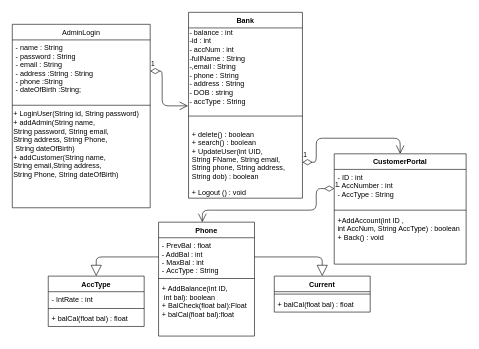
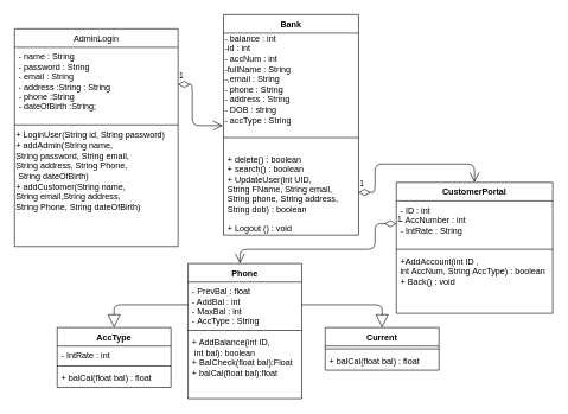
  <mxCell id="0" />
  <mxCell id="1" parent="0" />
  <mxCell id="2" value="1" style="endArrow=open;html=1;endSize=12;startArrow=diamondThin;startSize=14;startFill=0;edgeStyle=orthogonalEdgeStyle;align=left;verticalAlign=bottom;exitX=1;exitY=0.5;exitDx=0;exitDy=0;entryX=0.5;entryY=0;entryDx=0;entryDy=0;" parent="1" source="10" target="22" edge="1"><mxGeometry x="-1" y="3" relative="1" as="geometry"><mxPoint x="447" y="228" as="sourcePoint" /><mxPoint x="447" y="250" as="targetPoint" /><Array as="points"><mxPoint x="527" y="270" /><mxPoint x="527" y="230" /><mxPoint x="667" y="230" /></Array></mxGeometry></mxCell>
  <mxCell id="3" value="1" style="endArrow=open;html=1;endSize=12;startArrow=diamondThin;startSize=14;startFill=0;edgeStyle=orthogonalEdgeStyle;align=left;verticalAlign=bottom;exitX=0;exitY=0.5;exitDx=0;exitDy=0;entryX=0.5;entryY=0;entryDx=0;entryDy=0;" parent="1" source="23" edge="1"><mxGeometry x="-1" y="3" relative="1" as="geometry"><mxPoint x="337" y="230" as="sourcePoint" /><mxPoint x="337" y="370" as="targetPoint" /><Array as="points"><mxPoint x="527" y="314" /><mxPoint x="527" y="350" /><mxPoint x="337" y="350" /></Array></mxGeometry></mxCell>
  <mxCell id="4" value="" style="endArrow=block;endSize=16;endFill=0;html=1;exitX=0;exitY=0.5;exitDx=0;exitDy=0;entryX=0.5;entryY=0;entryDx=0;entryDy=0;" parent="1" source="12" target="18" edge="1"><mxGeometry x="-0.125" y="-70" width="160" relative="1" as="geometry"><mxPoint x="340" y="430" as="sourcePoint" /><mxPoint x="500" y="430" as="targetPoint" /><mxPoint x="-1" as="offset" /><Array as="points"><mxPoint x="160" y="428" /></Array></mxGeometry></mxCell>
  <mxCell id="5" value="" style="endArrow=block;endSize=16;endFill=0;html=1;entryX=0.5;entryY=0;entryDx=0;entryDy=0;exitX=1;exitY=0.5;exitDx=0;exitDy=0;" parent="1" source="12" target="15" edge="1"><mxGeometry x="-0.125" y="-70" width="160" relative="1" as="geometry"><mxPoint x="347" y="410" as="sourcePoint" /><mxPoint x="507" y="410" as="targetPoint" /><mxPoint x="-1" as="offset" /><Array as="points"><mxPoint x="537" y="428" /></Array></mxGeometry></mxCell>
  <mxCell id="6" value="1" style="endArrow=open;html=1;endSize=12;startArrow=diamondThin;startSize=14;startFill=0;edgeStyle=orthogonalEdgeStyle;align=left;verticalAlign=bottom;exitX=1;exitY=0.5;exitDx=0;exitDy=0;entryX=-0.005;entryY=1;entryDx=0;entryDy=0;entryPerimeter=0;" parent="1" source="27" target="8" edge="1"><mxGeometry x="-1" y="3" relative="1" as="geometry"><mxPoint x="300" y="-10" as="sourcePoint" /><mxPoint x="440" y="-10" as="targetPoint" /><Array as="points"><mxPoint x="270" y="118" /><mxPoint x="270" y="176" /></Array></mxGeometry></mxCell>
  <mxCell id="7" value="Bank" style="swimlane;fontStyle=1;align=center;verticalAlign=top;childLayout=stackLayout;horizontal=1;startSize=26;horizontalStack=0;resizeParent=1;resizeParentMax=0;resizeLast=0;collapsible=1;marginBottom=0;" parent="1" vertex="1"><mxGeometry x="314" y="20" width="190" height="310" as="geometry" /></mxCell>
  <mxCell id="8" value="- balance : int&lt;br&gt;-id : int&lt;br&gt;- accNum : int&lt;br&gt;-fullName : String&lt;br&gt;-,email : String&lt;br&gt;- phone : String&lt;br&gt;- address : String&lt;br&gt;- DOB : string &lt;br&gt;- accType : String" style="text;html=1;align=left;verticalAlign=middle;resizable=0;points=[];autosize=1;" parent="7" vertex="1"><mxGeometry y="26" width="190" height="130" as="geometry" /></mxCell>
  <mxCell id="9" value="" style="line;strokeWidth=1;fillColor=none;align=left;verticalAlign=middle;spacingTop=-1;spacingLeft=3;spacingRight=3;rotatable=0;labelPosition=right;points=[];portConstraint=eastwest;" parent="7" vertex="1"><mxGeometry y="156" width="190" height="34" as="geometry" /></mxCell>
  <mxCell id="10" value="+ delete() : boolean&#10;+ search() : boolean&#10;+ UpdateUser(int UID, &#10;String FName, String email, &#10;String phone, String address,&#10;String dob) : boolean&#10;&#10;+ Logout () : void" style="text;strokeColor=none;fillColor=none;align=left;verticalAlign=top;spacingLeft=4;spacingRight=4;overflow=hidden;rotatable=0;points=[[0,0.5],[1,0.5]];portConstraint=eastwest;" parent="7" vertex="1"><mxGeometry y="190" width="190" height="120" as="geometry" /></mxCell>
  <mxCell id="11" value="Phone" style="swimlane;fontStyle=1;align=center;verticalAlign=top;childLayout=stackLayout;horizontal=1;startSize=26;horizontalStack=0;resizeParent=1;resizeParentMax=0;resizeLast=0;collapsible=1;marginBottom=0;" parent="1" vertex="1"><mxGeometry x="264" y="370" width="160" height="190" as="geometry" /></mxCell>
  <mxCell id="12" value="- PrevBal : float&#10;- AddBal : int&#10;- MaxBal : int&#10;- AccType : String" style="text;strokeColor=none;fillColor=none;align=left;verticalAlign=top;spacingLeft=4;spacingRight=4;overflow=hidden;rotatable=0;points=[[0,0.5],[1,0.5]];portConstraint=eastwest;" parent="11" vertex="1"><mxGeometry y="26" width="160" height="64" as="geometry" /></mxCell>
  <mxCell id="13" value="" style="line;strokeWidth=1;fillColor=none;align=left;verticalAlign=middle;spacingTop=-1;spacingLeft=3;spacingRight=3;rotatable=0;labelPosition=right;points=[];portConstraint=eastwest;" parent="11" vertex="1"><mxGeometry y="90" width="160" height="8" as="geometry" /></mxCell>
  <mxCell id="14" value="+ AddBalance(int ID,&#10; int bal): boolean&#10;+ BalCheck(float bal):Float&#10;+ balCal(float bal):float &#10;" style="text;strokeColor=none;fillColor=none;align=left;verticalAlign=top;spacingLeft=4;spacingRight=4;overflow=hidden;rotatable=0;points=[[0,0.5],[1,0.5]];portConstraint=eastwest;" parent="11" vertex="1"><mxGeometry y="98" width="160" height="92" as="geometry" /></mxCell>
  <mxCell id="15" value="Current" style="swimlane;fontStyle=1;align=center;verticalAlign=top;childLayout=stackLayout;horizontal=1;startSize=26;horizontalStack=0;resizeParent=1;resizeParentMax=0;resizeLast=0;collapsible=1;marginBottom=0;" parent="1" vertex="1"><mxGeometry x="457" y="460" width="160" height="60" as="geometry" /></mxCell>
  <mxCell id="16" value="" style="line;strokeWidth=1;fillColor=none;align=left;verticalAlign=middle;spacingTop=-1;spacingLeft=3;spacingRight=3;rotatable=0;labelPosition=right;points=[];portConstraint=eastwest;" parent="15" vertex="1"><mxGeometry y="26" width="160" height="8" as="geometry" /></mxCell>
  <mxCell id="17" value="+ balCal(float bal) : float" style="text;strokeColor=none;fillColor=none;align=left;verticalAlign=top;spacingLeft=4;spacingRight=4;overflow=hidden;rotatable=0;points=[[0,0.5],[1,0.5]];portConstraint=eastwest;" parent="15" vertex="1"><mxGeometry y="34" width="160" height="26" as="geometry" /></mxCell>
  <mxCell id="18" value="AccType" style="swimlane;fontStyle=1;align=center;verticalAlign=top;childLayout=stackLayout;horizontal=1;startSize=26;horizontalStack=0;resizeParent=1;resizeParentMax=0;resizeLast=0;collapsible=1;marginBottom=0;" parent="1" vertex="1"><mxGeometry x="80" y="460" width="160" height="84" as="geometry" /></mxCell>
  <mxCell id="19" value="- IntRate : int" style="text;strokeColor=none;fillColor=none;align=left;verticalAlign=top;spacingLeft=4;spacingRight=4;overflow=hidden;rotatable=0;points=[[0,0.5],[1,0.5]];portConstraint=eastwest;" parent="18" vertex="1"><mxGeometry y="26" width="160" height="24" as="geometry" /></mxCell>
  <mxCell id="20" value="" style="line;strokeWidth=1;fillColor=none;align=left;verticalAlign=middle;spacingTop=-1;spacingLeft=3;spacingRight=3;rotatable=0;labelPosition=right;points=[];portConstraint=eastwest;" parent="18" vertex="1"><mxGeometry y="50" width="160" height="8" as="geometry" /></mxCell>
  <mxCell id="21" value="+ balCal(float bal) : float" style="text;strokeColor=none;fillColor=none;align=left;verticalAlign=top;spacingLeft=4;spacingRight=4;overflow=hidden;rotatable=0;points=[[0,0.5],[1,0.5]];portConstraint=eastwest;" parent="18" vertex="1"><mxGeometry y="58" width="160" height="26" as="geometry" /></mxCell>
  <mxCell id="22" value="CustomerPortal" style="swimlane;fontStyle=1;align=center;verticalAlign=top;childLayout=stackLayout;horizontal=1;startSize=26;horizontalStack=0;resizeParent=1;resizeParentMax=0;resizeLast=0;collapsible=1;marginBottom=0;" parent="1" vertex="1"><mxGeometry x="557" y="256" width="220" height="184" as="geometry" /></mxCell>
- <mxCell id="23" value="- ID : int&#10;- AccNumber : int&#10;- AccType : String&#10;" style="text;strokeColor=none;fillColor=none;align=left;verticalAlign=top;spacingLeft=4;spacingRight=4;overflow=hidden;rotatable=0;points=[[0,0.5],[1,0.5]];portConstraint=eastwest;" parent="22" vertex="1"><mxGeometry y="26" width="220" height="64" as="geometry" /></mxCell>
+ <mxCell id="23" value="- ID : int&#10;- AccNumber : int&#10;- IntRate : String&#10;" style="text;strokeColor=none;fillColor=none;align=left;verticalAlign=top;spacingLeft=4;spacingRight=4;overflow=hidden;rotatable=0;points=[[0,0.5],[1,0.5]];portConstraint=eastwest;" parent="22" vertex="1"><mxGeometry y="26" width="220" height="64" as="geometry" /></mxCell>
  <mxCell id="24" value="" style="line;strokeWidth=1;fillColor=none;align=left;verticalAlign=middle;spacingTop=-1;spacingLeft=3;spacingRight=3;rotatable=0;labelPosition=right;points=[];portConstraint=eastwest;" parent="22" vertex="1"><mxGeometry y="90" width="220" height="8" as="geometry" /></mxCell>
  <mxCell id="25" value="+AddAccount(int ID ,&#10;int AccNum, String AccType) : boolean&#10;+ Back() : void" style="text;strokeColor=none;fillColor=none;align=left;verticalAlign=top;spacingLeft=4;spacingRight=4;overflow=hidden;rotatable=0;points=[[0,0.5],[1,0.5]];portConstraint=eastwest;" parent="22" vertex="1"><mxGeometry y="98" width="220" height="86" as="geometry" /></mxCell>
  <mxCell id="26" value="AdminLogin" style="swimlane;fontStyle=0;align=center;verticalAlign=top;childLayout=stackLayout;horizontal=1;startSize=26;horizontalStack=0;resizeParent=1;resizeLast=0;collapsible=1;marginBottom=0;rounded=0;shadow=0;strokeWidth=1;" parent="1" vertex="1"><mxGeometry x="20" y="40" width="230" height="306" as="geometry"><mxRectangle x="340" y="380" width="170" height="26" as="alternateBounds" /></mxGeometry></mxCell>
  <mxCell id="27" value="- name : String&#10;- password : String &#10;- email : String&#10;- address :String : String&#10;- phone :String&#10;- dateOfBirth :String;" style="text;align=left;verticalAlign=top;spacingLeft=4;spacingRight=4;overflow=hidden;rotatable=0;points=[[0,0.5],[1,0.5]];portConstraint=eastwest;" parent="26" vertex="1"><mxGeometry y="26" width="230" height="104" as="geometry" /></mxCell>
  <mxCell id="28" value="" style="line;html=1;strokeWidth=1;align=left;verticalAlign=middle;spacingTop=-1;spacingLeft=3;spacingRight=3;rotatable=0;labelPosition=right;points=[];portConstraint=eastwest;" parent="26" vertex="1"><mxGeometry y="130" width="230" height="10" as="geometry" /></mxCell>
  <mxCell id="29" value="+ LoginUser(String id, String password)&lt;br&gt;+&amp;nbsp;addAdmin(String name, &lt;br&gt;String password, String email,&lt;br&gt;String address, String Phone,&lt;br&gt;&amp;nbsp;String dateOfBirth)&amp;nbsp;&lt;br&gt;+&amp;nbsp;addCustomer(String name, &lt;br&gt;String email,String address, &lt;br&gt;String Phone, String dateOfBirth)&amp;nbsp;" style="text;html=1;align=left;verticalAlign=middle;resizable=0;points=[];autosize=1;" parent="26" vertex="1"><mxGeometry y="140" width="230" height="120" as="geometry" /></mxCell>
